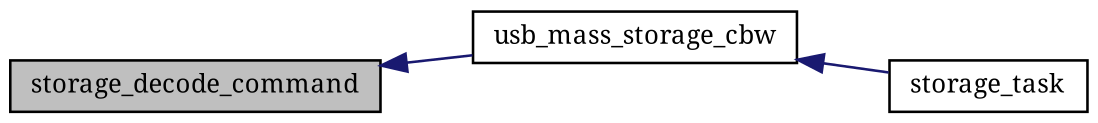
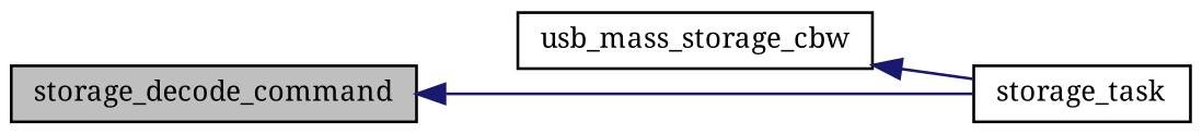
  digraph {
    fontname="Noto Serif"
    rankdir=LR
    node [color=black fillcolor=white fontname="Noto Serif" fontsize=10 shape=record style=filled]
    edge [color=midnightblue dir=back fontname="Noto Serif" fontsize=10 labelfontname="FreeSans.ttf" labelfontsize=10 style=solid]
    n1 [fillcolor=grey75 fontcolor=black height=0.2 label=storage_decode_command width=0.4]
    n2 [height=0.2 label=usb_mass_storage_cbw width=0.4]
    n3 [height=0.2 label=storage_task width=0.4]
-   n1 -> n2
+   n1 -> n3
    n2 -> n3
  }
